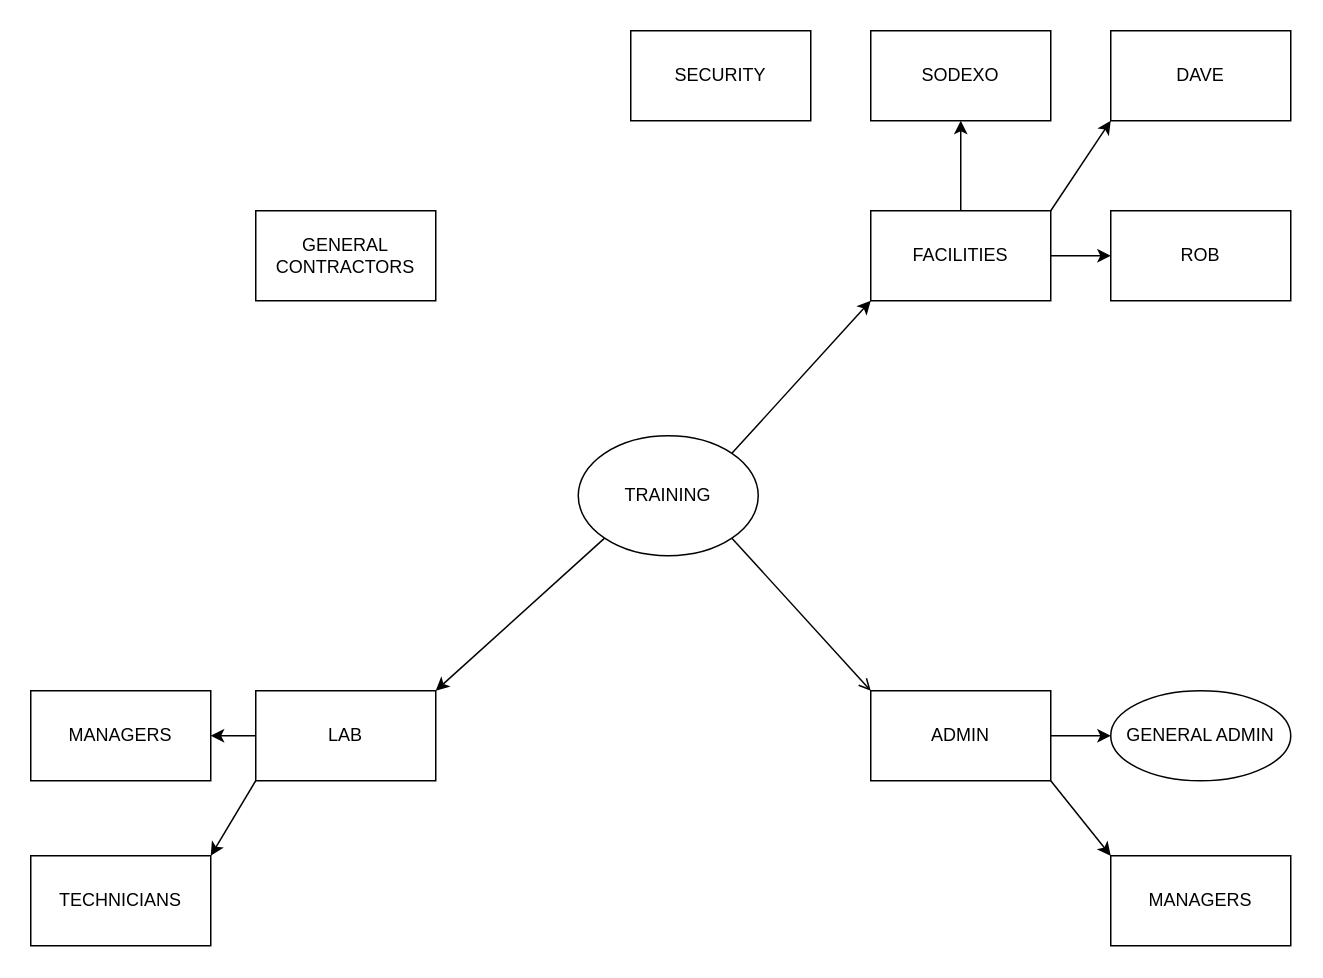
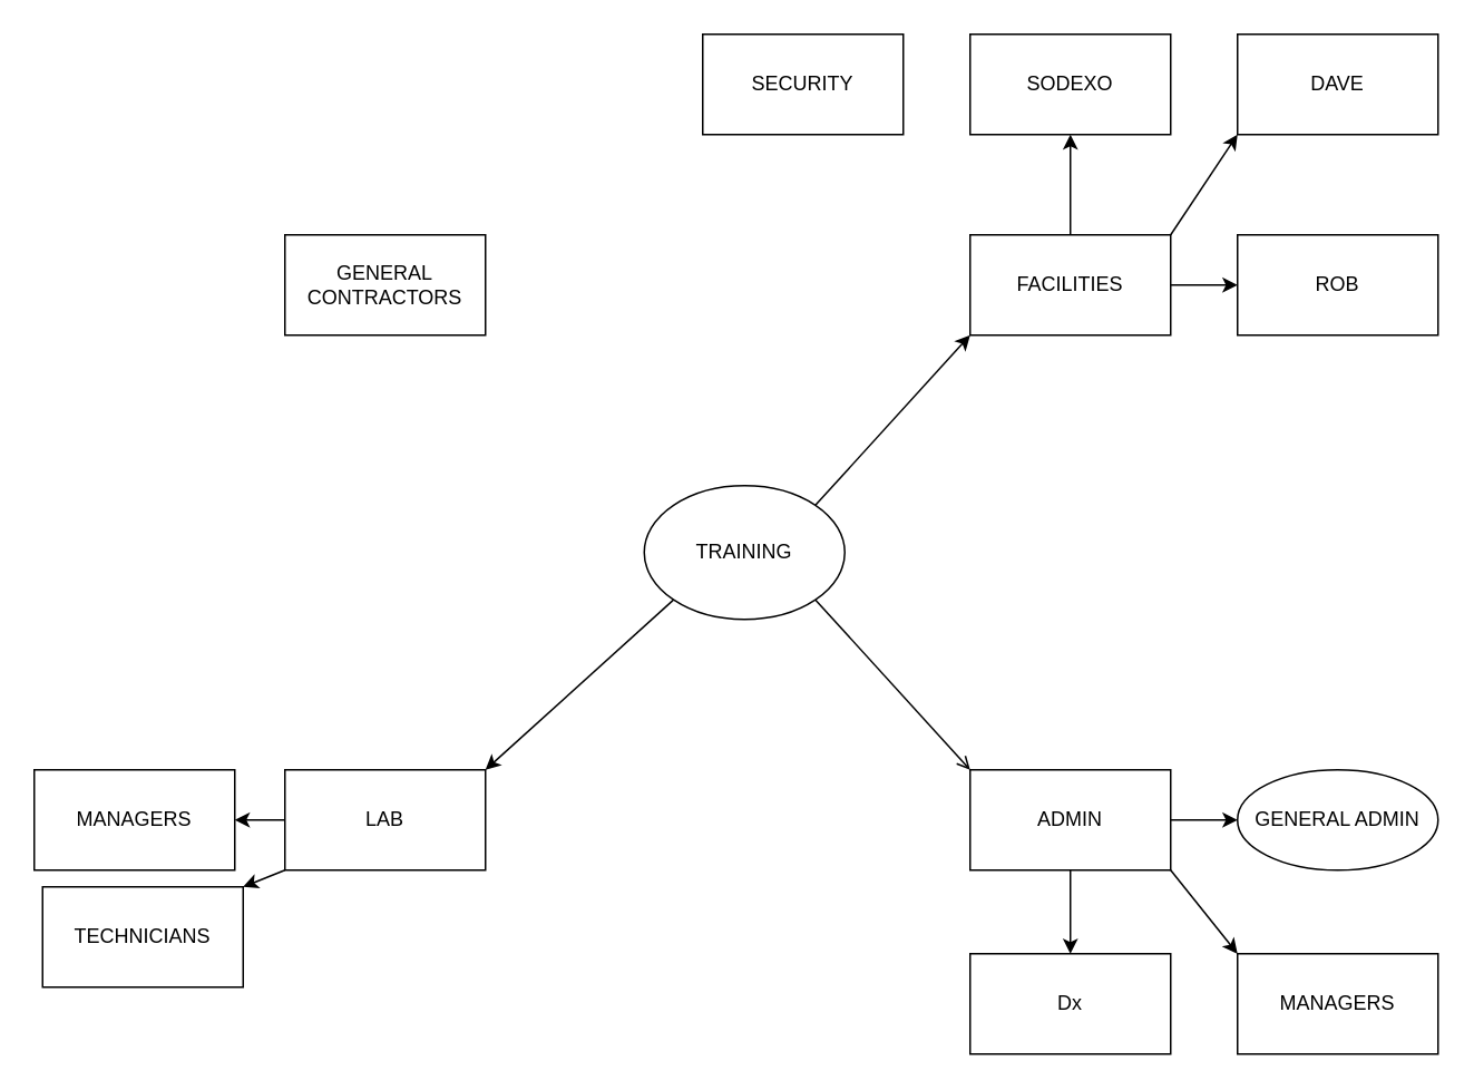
  <mxCell id="0" />
  <mxCell id="1" parent="0" />
  <mxCell id="2" value="TRAINING" style="ellipse;whiteSpace=wrap;html=1;" vertex="1" parent="1"><mxGeometry x="385" y="290" width="120" height="80" as="geometry" /></mxCell>
  <mxCell id="3" value="GENERAL CONTRACTORS" style="rounded=0;whiteSpace=wrap;html=1;" vertex="1" parent="1"><mxGeometry x="170" y="140" width="120" height="60" as="geometry" /></mxCell>
  <mxCell id="4" value="SODEXO" style="rounded=0;whiteSpace=wrap;html=1;" vertex="1" parent="1"><mxGeometry x="580" y="20" width="120" height="60" as="geometry" /></mxCell>
  <mxCell id="5" value="LAB" style="rounded=0;whiteSpace=wrap;html=1;" vertex="1" parent="1"><mxGeometry x="170" y="460" width="120" height="60" as="geometry" /></mxCell>
+ <mxCell id="6" style="edgeStyle=orthogonalEdgeStyle;rounded=0;orthogonalLoop=1;jettySize=auto;html=1;exitX=0.5;exitY=1;exitDx=0;exitDy=0;entryX=0.5;entryY=0;entryDx=0;entryDy=0;" edge="1" parent="1" source="8" target="23"><mxGeometry relative="1" as="geometry" /></mxCell>
  <mxCell id="7" style="edgeStyle=none;rounded=0;orthogonalLoop=1;jettySize=auto;html=1;exitX=1;exitY=1;exitDx=0;exitDy=0;entryX=0;entryY=0;entryDx=0;entryDy=0;" edge="1" parent="1" source="8" target="26"><mxGeometry relative="1" as="geometry" /></mxCell>
  <mxCell id="8" value="ADMIN" style="rounded=0;whiteSpace=wrap;html=1;" vertex="1" parent="1"><mxGeometry x="580" y="460" width="120" height="60" as="geometry" /></mxCell>
  <mxCell id="9" value="FACILITIES" style="rounded=0;whiteSpace=wrap;html=1;" vertex="1" parent="1"><mxGeometry x="580" y="140" width="120" height="60" as="geometry" /></mxCell>
  <mxCell id="10" value="ROB" style="rounded=0;whiteSpace=wrap;html=1;" vertex="1" parent="1"><mxGeometry x="740" y="140" width="120" height="60" as="geometry" /></mxCell>
  <mxCell id="11" value="DAVE" style="rounded=0;whiteSpace=wrap;html=1;" vertex="1" parent="1"><mxGeometry x="740" y="20" width="120" height="60" as="geometry" /></mxCell>
  <mxCell id="12" value="SECURITY" style="rounded=0;whiteSpace=wrap;html=1;" vertex="1" parent="1"><mxGeometry x="420" y="20" width="120" height="60" as="geometry" /></mxCell>
  <mxCell id="13" value="MANAGERS" style="rounded=0;whiteSpace=wrap;html=1;" vertex="1" parent="1"><mxGeometry y="460" width="120" height="60" as="geometry" x="20" /></mxCell>
- <mxCell id="14" value="TECHNICIANS" style="rounded=0;whiteSpace=wrap;html=1;" vertex="1" parent="1"><mxGeometry y="570" width="120" height="60" as="geometry" x="20" /></mxCell>
+ <mxCell id="14" value="TECHNICIANS" style="rounded=0;whiteSpace=wrap;html=1;" vertex="1" parent="1"><mxGeometry x="25" y="530" width="120" height="60" as="geometry" /></mxCell>
  <mxCell id="15" value="" style="endArrow=classic;html=1;exitX=0;exitY=1;exitDx=0;exitDy=0;entryX=1;entryY=0;entryDx=0;entryDy=0;" edge="1" parent="1" source="2" target="5"><mxGeometry width="50" height="50" relative="1" as="geometry"><mxPoint x="260" y="350" as="sourcePoint" /><mxPoint x="310" y="300" as="targetPoint" /></mxGeometry></mxCell>
  <mxCell id="16" value="" style="endArrow=classic;html=1;exitX=1;exitY=0;exitDx=0;exitDy=0;entryX=0;entryY=1;entryDx=0;entryDy=0;" edge="1" parent="1" source="2" target="9"><mxGeometry width="50" height="50" relative="1" as="geometry"><mxPoint x="422.574" y="378.284" as="sourcePoint" /><mxPoint x="310" y="480" as="targetPoint" /></mxGeometry></mxCell>
  <mxCell id="17" value="" style="endArrow=open;html=1;exitX=1;exitY=1;exitDx=0;exitDy=0;entryX=0;entryY=0;entryDx=0;entryDy=0;" edge="1" parent="1" source="2" target="8"><mxGeometry width="50" height="50" relative="1" as="geometry"><mxPoint x="432.574" y="388.284" as="sourcePoint" /><mxPoint x="320" y="490" as="targetPoint" /></mxGeometry></mxCell>
  <mxCell id="18" value="" style="endArrow=classic;html=1;exitX=0;exitY=1;exitDx=0;exitDy=0;entryX=1;entryY=0;entryDx=0;entryDy=0;" edge="1" parent="1" source="5" target="14"><mxGeometry width="50" height="50" relative="1" as="geometry"><mxPoint x="452.574" y="408.284" as="sourcePoint" /><mxPoint x="340" y="510" as="targetPoint" /></mxGeometry></mxCell>
  <mxCell id="19" value="" style="endArrow=classic;html=1;exitX=0;exitY=0.5;exitDx=0;exitDy=0;entryX=1;entryY=0.5;entryDx=0;entryDy=0;" edge="1" parent="1" source="5" target="13"><mxGeometry width="50" height="50" relative="1" as="geometry"><mxPoint x="462.574" y="418.284" as="sourcePoint" /><mxPoint x="350" y="520" as="targetPoint" /></mxGeometry></mxCell>
  <mxCell id="20" value="" style="endArrow=classic;html=1;exitX=0.5;exitY=0;exitDx=0;exitDy=0;entryX=0.5;entryY=1;entryDx=0;entryDy=0;" edge="1" parent="1" source="9" target="4"><mxGeometry width="50" height="50" relative="1" as="geometry"><mxPoint x="482.574" y="438.284" as="sourcePoint" /><mxPoint x="370" y="540" as="targetPoint" /></mxGeometry></mxCell>
  <mxCell id="21" value="" style="endArrow=classic;html=1;exitX=1;exitY=0;exitDx=0;exitDy=0;entryX=0;entryY=1;entryDx=0;entryDy=0;" edge="1" parent="1" source="9" target="11"><mxGeometry width="50" height="50" relative="1" as="geometry"><mxPoint x="492.574" y="448.284" as="sourcePoint" /><mxPoint x="380" y="550" as="targetPoint" /></mxGeometry></mxCell>
  <mxCell id="22" value="" style="endArrow=classic;html=1;exitX=1;exitY=0.5;exitDx=0;exitDy=0;entryX=0;entryY=0.5;entryDx=0;entryDy=0;" edge="1" parent="1" source="9" target="10"><mxGeometry width="50" height="50" relative="1" as="geometry"><mxPoint x="502.574" y="458.284" as="sourcePoint" /><mxPoint x="390" y="560" as="targetPoint" /></mxGeometry></mxCell>
+ <mxCell id="23" value="Dx" style="rounded=0;whiteSpace=wrap;html=1;" vertex="1" parent="1"><mxGeometry x="580" y="570" width="120" height="60" as="geometry" /></mxCell>
  <mxCell id="24" value="GENERAL ADMIN" style="ellipse;whiteSpace=wrap;html=1;" vertex="1" parent="1"><mxGeometry x="740" y="460" width="120" height="60" as="geometry" /></mxCell>
  <mxCell id="25" value="" style="endArrow=classic;html=1;exitX=1;exitY=0.5;exitDx=0;exitDy=0;entryX=0;entryY=0.5;entryDx=0;entryDy=0;" edge="1" parent="1" source="8" target="24"><mxGeometry width="50" height="50" relative="1" as="geometry"><mxPoint x="650" y="450" as="sourcePoint" /><mxPoint x="700" y="400" as="targetPoint" /></mxGeometry></mxCell>
  <mxCell id="26" value="MANAGERS" style="rounded=0;whiteSpace=wrap;html=1;" vertex="1" parent="1"><mxGeometry x="740" y="570" width="120" height="60" as="geometry" /></mxCell>
